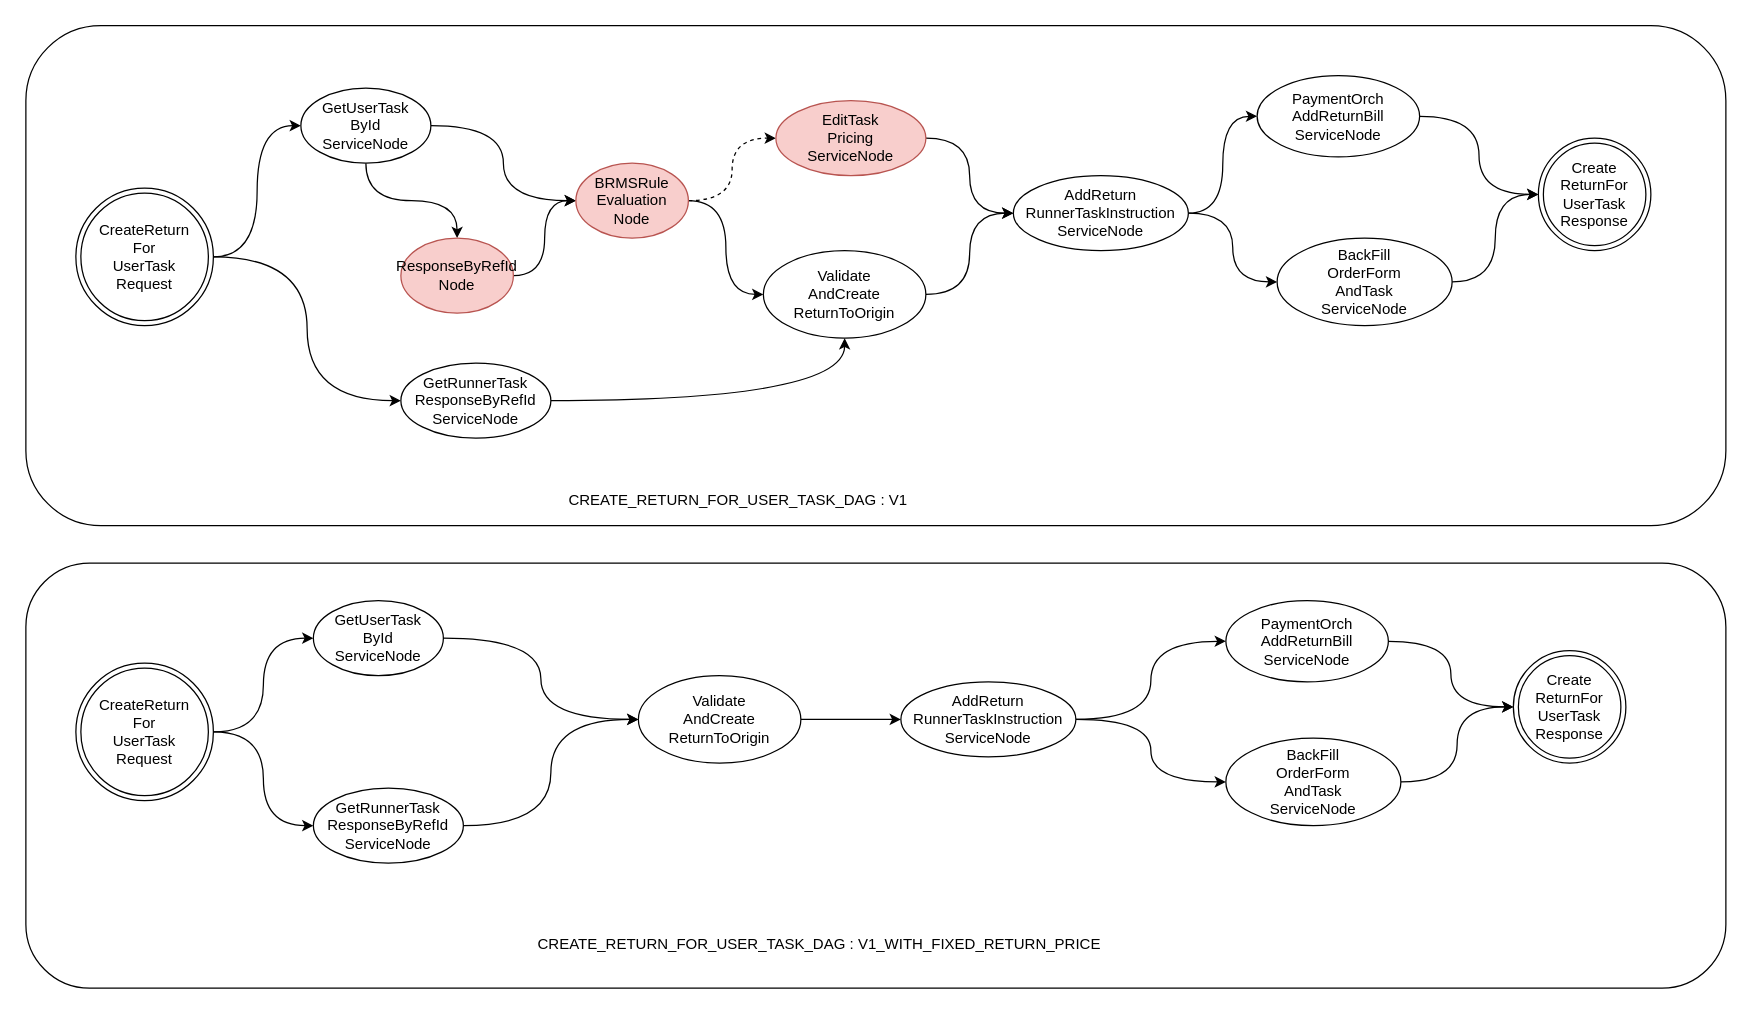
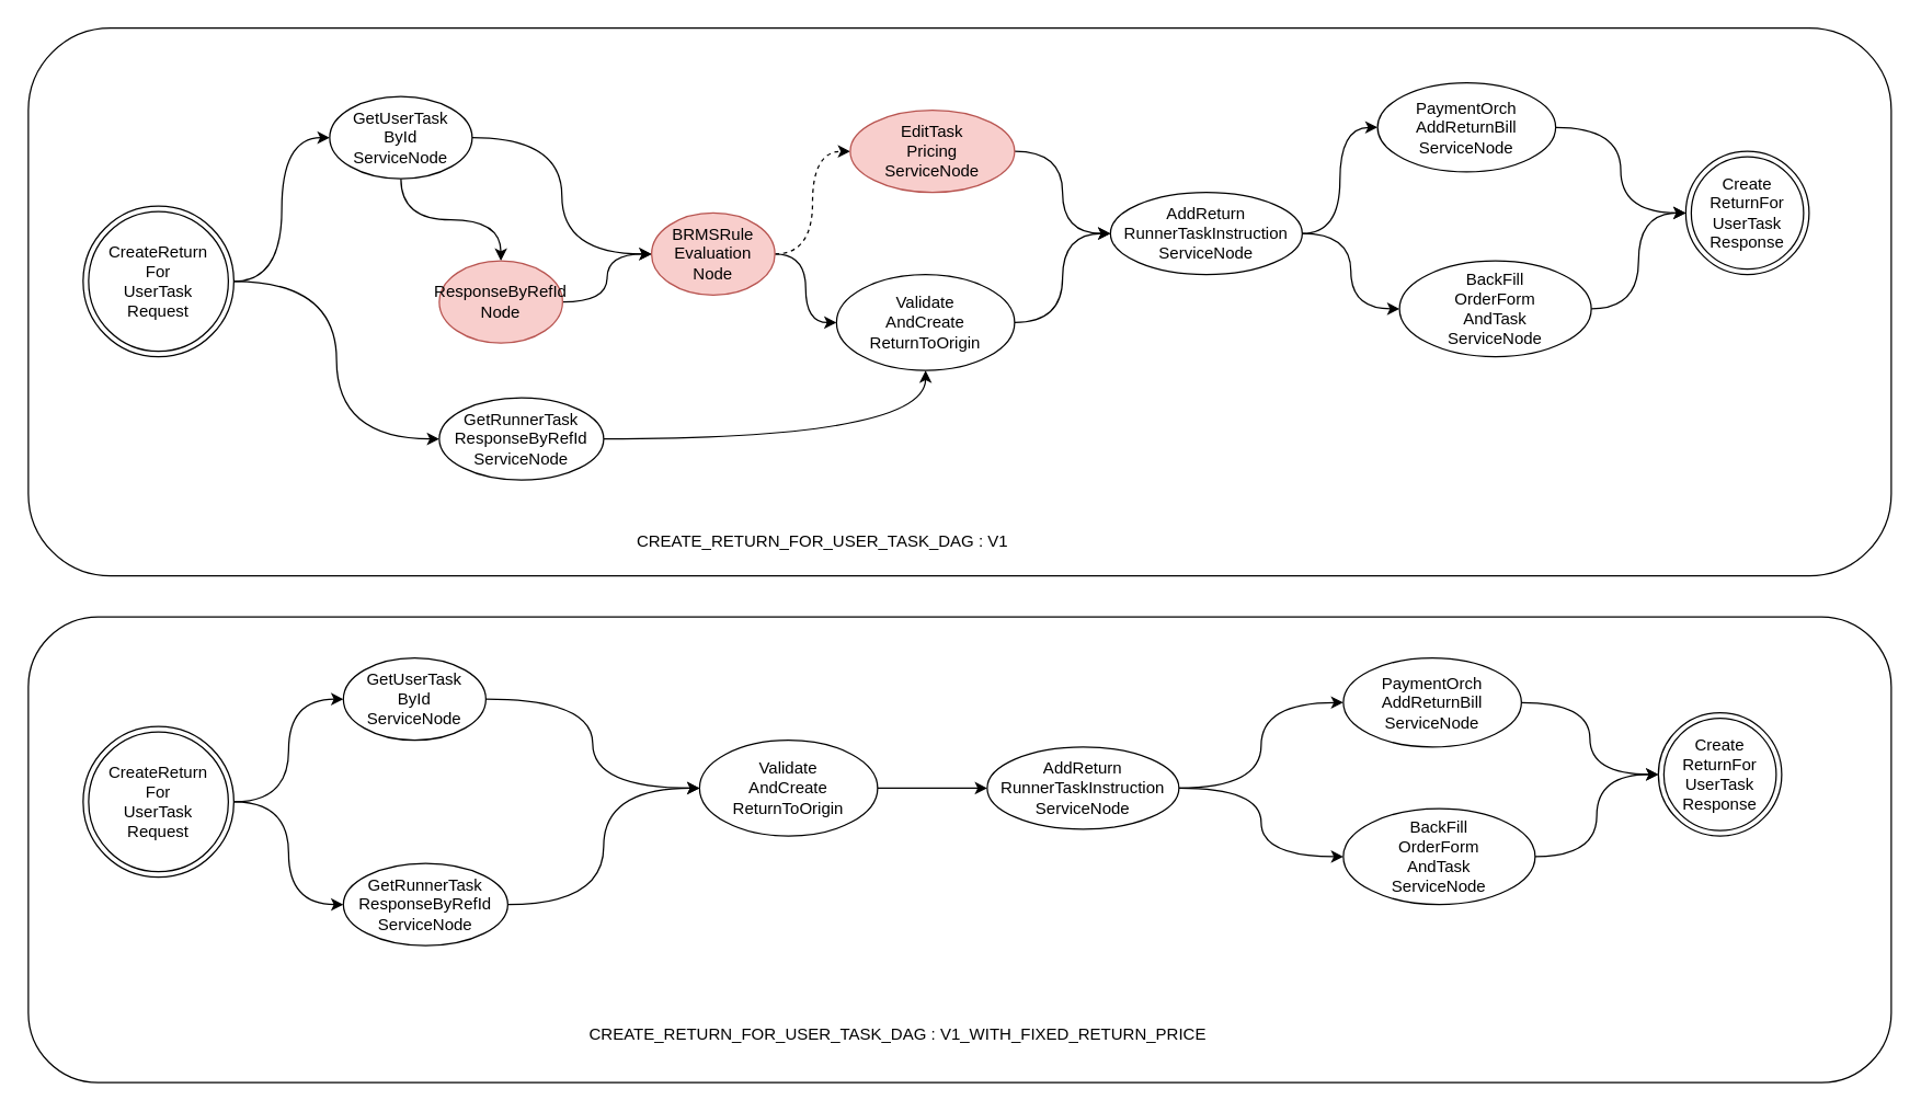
  <mxCell id="0" />
  <mxCell id="1" parent="0" />
  <mxCell id="2" value="" style="rounded=1;whiteSpace=wrap;html=1;fillColor=none;" vertex="1" parent="1"><mxGeometry x="20" y="450" width="1360" height="340" as="geometry" /></mxCell>
  <mxCell id="3" style="edgeStyle=orthogonalEdgeStyle;rounded=0;orthogonalLoop=1;jettySize=auto;html=1;exitX=1;exitY=0.5;exitDx=0;exitDy=0;entryX=0;entryY=0.5;entryDx=0;entryDy=0;curved=1;" edge="1" parent="1" source="5" target="8"><mxGeometry relative="1" as="geometry" /></mxCell>
  <mxCell id="4" style="edgeStyle=orthogonalEdgeStyle;rounded=0;orthogonalLoop=1;jettySize=auto;html=1;entryX=0;entryY=0.5;entryDx=0;entryDy=0;curved=1;" edge="1" parent="1" source="5" target="27"><mxGeometry relative="1" as="geometry" /></mxCell>
  <mxCell id="5" value="CreateReturn&lt;br&gt;For&lt;br&gt;UserTask&lt;br&gt;Request" style="ellipse;shape=doubleEllipse;whiteSpace=wrap;html=1;aspect=fixed;" vertex="1" parent="1"><mxGeometry x="60" y="150" width="110" height="110" as="geometry" /></mxCell>
  <mxCell id="6" style="edgeStyle=orthogonalEdgeStyle;curved=1;rounded=0;orthogonalLoop=1;jettySize=auto;html=1;exitX=1;exitY=0.5;exitDx=0;exitDy=0;entryX=0;entryY=0.5;entryDx=0;entryDy=0;" edge="1" parent="1" source="8" target="13"><mxGeometry relative="1" as="geometry" /></mxCell>
  <mxCell id="7" style="edgeStyle=orthogonalEdgeStyle;curved=1;rounded=0;orthogonalLoop=1;jettySize=auto;html=1;exitX=0.5;exitY=1;exitDx=0;exitDy=0;entryX=0.5;entryY=0;entryDx=0;entryDy=0;" edge="1" parent="1" source="8" target="10"><mxGeometry relative="1" as="geometry" /></mxCell>
  <mxCell id="8" value="GetUserTask&lt;br&gt;ById&lt;br&gt;ServiceNode" style="ellipse;whiteSpace=wrap;html=1;" vertex="1" parent="1"><mxGeometry x="240" y="70" width="104" height="60" as="geometry" /></mxCell>
  <mxCell id="9" style="edgeStyle=orthogonalEdgeStyle;curved=1;rounded=0;orthogonalLoop=1;jettySize=auto;html=1;exitX=1;exitY=0.5;exitDx=0;exitDy=0;entryX=0;entryY=0.5;entryDx=0;entryDy=0;" edge="1" parent="1" source="10" target="13"><mxGeometry relative="1" as="geometry"><mxPoint x="400" y="240" as="targetPoint" /></mxGeometry></mxCell>
  <mxCell id="10" value="ResponseByRefId&lt;br&gt;Node" style="ellipse;whiteSpace=wrap;html=1;fillColor=#f8cecc;strokeColor=#b85450;" vertex="1" parent="1"><mxGeometry x="320" y="190" width="90" height="60" as="geometry" /></mxCell>
  <mxCell id="11" style="edgeStyle=orthogonalEdgeStyle;curved=1;rounded=0;orthogonalLoop=1;jettySize=auto;html=1;entryX=0;entryY=0.5;entryDx=0;entryDy=0;dashed=1;" edge="1" parent="1" source="13" target="22"><mxGeometry relative="1" as="geometry" /></mxCell>
  <mxCell id="12" style="edgeStyle=orthogonalEdgeStyle;curved=1;rounded=0;orthogonalLoop=1;jettySize=auto;html=1;entryX=0;entryY=0.5;entryDx=0;entryDy=0;" edge="1" parent="1" source="13" target="20"><mxGeometry relative="1" as="geometry" /></mxCell>
- <mxCell id="13" value="BRMSRule&lt;br&gt;Evaluation&lt;br&gt;Node" style="ellipse;whiteSpace=wrap;html=1;fillColor=#f8cecc;strokeColor=#b85450;" vertex="1" parent="1"><mxGeometry x="460" y="130" width="90" height="60" as="geometry" /></mxCell>
+ <mxCell id="13" value="BRMSRule&lt;br&gt;Evaluation&lt;br&gt;Node" style="ellipse;whiteSpace=wrap;html=1;fillColor=#f8cecc;strokeColor=#b85450;" vertex="1" parent="1"><mxGeometry x="475" y="155" width="90" height="60" as="geometry" /></mxCell>
  <mxCell id="14" style="edgeStyle=orthogonalEdgeStyle;curved=1;rounded=0;orthogonalLoop=1;jettySize=auto;html=1;" edge="1" parent="1" source="15" target="25"><mxGeometry relative="1" as="geometry" /></mxCell>
  <mxCell id="15" value="BackFill&lt;br&gt;OrderForm&lt;br&gt;AndTask&lt;br&gt;ServiceNode" style="ellipse;whiteSpace=wrap;html=1;" vertex="1" parent="1"><mxGeometry x="1021" y="190" width="140" height="70" as="geometry" /></mxCell>
  <mxCell id="16" style="edgeStyle=orthogonalEdgeStyle;curved=1;rounded=0;orthogonalLoop=1;jettySize=auto;html=1;entryX=0;entryY=0.5;entryDx=0;entryDy=0;" edge="1" parent="1" source="18" target="24"><mxGeometry relative="1" as="geometry" /></mxCell>
  <mxCell id="17" style="edgeStyle=orthogonalEdgeStyle;curved=1;rounded=0;orthogonalLoop=1;jettySize=auto;html=1;entryX=0;entryY=0.5;entryDx=0;entryDy=0;" edge="1" parent="1" source="18" target="15"><mxGeometry relative="1" as="geometry" /></mxCell>
  <mxCell id="18" value="AddReturn&lt;br&gt;RunnerTaskInstruction&lt;br&gt;ServiceNode" style="ellipse;whiteSpace=wrap;html=1;" vertex="1" parent="1"><mxGeometry x="810" y="140" width="140" height="60" as="geometry" /></mxCell>
  <mxCell id="19" style="edgeStyle=orthogonalEdgeStyle;curved=1;rounded=0;orthogonalLoop=1;jettySize=auto;html=1;entryX=0;entryY=0.5;entryDx=0;entryDy=0;" edge="1" parent="1" source="20" target="18"><mxGeometry relative="1" as="geometry" /></mxCell>
  <mxCell id="20" value="Validate&lt;br&gt;AndCreate&lt;br&gt;ReturnToOrigin" style="ellipse;whiteSpace=wrap;html=1;" vertex="1" parent="1"><mxGeometry x="610" y="200" width="130" height="70" as="geometry" /></mxCell>
  <mxCell id="21" style="edgeStyle=orthogonalEdgeStyle;curved=1;rounded=0;orthogonalLoop=1;jettySize=auto;html=1;entryX=0;entryY=0.5;entryDx=0;entryDy=0;" edge="1" parent="1" source="22" target="18"><mxGeometry relative="1" as="geometry" /></mxCell>
  <mxCell id="22" value="EditTask&lt;br&gt;Pricing&lt;br&gt;ServiceNode" style="ellipse;whiteSpace=wrap;html=1;fillColor=#f8cecc;strokeColor=#b85450;" vertex="1" parent="1"><mxGeometry x="620" y="80" width="120" height="60" as="geometry" /></mxCell>
  <mxCell id="23" value="" style="edgeStyle=orthogonalEdgeStyle;curved=1;rounded=0;orthogonalLoop=1;jettySize=auto;html=1;" edge="1" parent="1" source="24" target="25"><mxGeometry relative="1" as="geometry" /></mxCell>
  <mxCell id="24" value="PaymentOrch&lt;br&gt;AddReturnBill&lt;br&gt;ServiceNode" style="ellipse;whiteSpace=wrap;html=1;" vertex="1" parent="1"><mxGeometry x="1005" y="60" width="130" height="65" as="geometry" /></mxCell>
  <mxCell id="25" value="Create&lt;br&gt;ReturnFor&lt;br&gt;UserTask&lt;br&gt;Response" style="ellipse;shape=doubleEllipse;whiteSpace=wrap;html=1;aspect=fixed;" vertex="1" parent="1"><mxGeometry x="1230" y="110" width="90" height="90" as="geometry" /></mxCell>
  <mxCell id="26" style="edgeStyle=orthogonalEdgeStyle;curved=1;rounded=0;orthogonalLoop=1;jettySize=auto;html=1;exitX=1;exitY=0.5;exitDx=0;exitDy=0;entryX=0.5;entryY=1;entryDx=0;entryDy=0;" edge="1" parent="1" source="27" target="20"><mxGeometry relative="1" as="geometry" /></mxCell>
  <mxCell id="27" value="GetRunnerTask&lt;br&gt;ResponseByRefId&lt;br&gt;ServiceNode" style="ellipse;whiteSpace=wrap;html=1;" vertex="1" parent="1"><mxGeometry x="320" y="290" width="120" height="60" as="geometry" /></mxCell>
  <mxCell id="28" style="edgeStyle=orthogonalEdgeStyle;rounded=0;orthogonalLoop=1;jettySize=auto;html=1;exitX=1;exitY=0.5;exitDx=0;exitDy=0;entryX=0;entryY=0.5;entryDx=0;entryDy=0;curved=1;" edge="1" parent="1" source="30" target="32"><mxGeometry relative="1" as="geometry" /></mxCell>
  <mxCell id="29" style="edgeStyle=orthogonalEdgeStyle;rounded=0;orthogonalLoop=1;jettySize=auto;html=1;entryX=0;entryY=0.5;entryDx=0;entryDy=0;curved=1;" edge="1" parent="1" source="30" target="45"><mxGeometry relative="1" as="geometry" /></mxCell>
  <mxCell id="30" value="CreateReturn&lt;br&gt;For&lt;br&gt;UserTask&lt;br&gt;Request" style="ellipse;shape=doubleEllipse;whiteSpace=wrap;html=1;aspect=fixed;" vertex="1" parent="1"><mxGeometry x="60" y="530" width="110" height="110" as="geometry" /></mxCell>
  <mxCell id="31" style="edgeStyle=orthogonalEdgeStyle;curved=1;rounded=0;orthogonalLoop=1;jettySize=auto;html=1;entryX=0;entryY=0.5;entryDx=0;entryDy=0;" edge="1" parent="1" source="32" target="39"><mxGeometry relative="1" as="geometry" /></mxCell>
  <mxCell id="32" value="GetUserTask&lt;br&gt;ById&lt;br&gt;ServiceNode" style="ellipse;whiteSpace=wrap;html=1;" vertex="1" parent="1"><mxGeometry x="250" y="480" width="104" height="60" as="geometry" /></mxCell>
  <mxCell id="33" style="edgeStyle=orthogonalEdgeStyle;curved=1;rounded=0;orthogonalLoop=1;jettySize=auto;html=1;" edge="1" parent="1" source="34" target="42"><mxGeometry relative="1" as="geometry" /></mxCell>
  <mxCell id="34" value="BackFill&lt;br&gt;OrderForm&lt;br&gt;AndTask&lt;br&gt;ServiceNode" style="ellipse;whiteSpace=wrap;html=1;" vertex="1" parent="1"><mxGeometry x="980" y="590" width="140" height="70" as="geometry" /></mxCell>
  <mxCell id="35" style="edgeStyle=orthogonalEdgeStyle;curved=1;rounded=0;orthogonalLoop=1;jettySize=auto;html=1;entryX=0;entryY=0.5;entryDx=0;entryDy=0;" edge="1" parent="1" source="37" target="41"><mxGeometry relative="1" as="geometry" /></mxCell>
  <mxCell id="36" style="edgeStyle=orthogonalEdgeStyle;curved=1;rounded=0;orthogonalLoop=1;jettySize=auto;html=1;entryX=0;entryY=0.5;entryDx=0;entryDy=0;" edge="1" parent="1" source="37" target="34"><mxGeometry relative="1" as="geometry" /></mxCell>
  <mxCell id="37" value="AddReturn&lt;br&gt;RunnerTaskInstruction&lt;br&gt;ServiceNode" style="ellipse;whiteSpace=wrap;html=1;" vertex="1" parent="1"><mxGeometry x="720" y="545" width="140" height="60" as="geometry" /></mxCell>
  <mxCell id="38" style="edgeStyle=orthogonalEdgeStyle;curved=1;rounded=0;orthogonalLoop=1;jettySize=auto;html=1;entryX=0;entryY=0.5;entryDx=0;entryDy=0;" edge="1" parent="1" source="39" target="37"><mxGeometry relative="1" as="geometry" /></mxCell>
  <mxCell id="39" value="Validate&lt;br&gt;AndCreate&lt;br&gt;ReturnToOrigin" style="ellipse;whiteSpace=wrap;html=1;" vertex="1" parent="1"><mxGeometry x="510" y="540" width="130" height="70" as="geometry" /></mxCell>
  <mxCell id="40" value="" style="edgeStyle=orthogonalEdgeStyle;curved=1;rounded=0;orthogonalLoop=1;jettySize=auto;html=1;" edge="1" parent="1" source="41" target="42"><mxGeometry relative="1" as="geometry" /></mxCell>
  <mxCell id="41" value="PaymentOrch&lt;br&gt;AddReturnBill&lt;br&gt;ServiceNode" style="ellipse;whiteSpace=wrap;html=1;" vertex="1" parent="1"><mxGeometry x="980" y="480" width="130" height="65" as="geometry" /></mxCell>
  <mxCell id="42" value="Create&lt;br&gt;ReturnFor&lt;br&gt;UserTask&lt;br&gt;Response" style="ellipse;shape=doubleEllipse;whiteSpace=wrap;html=1;aspect=fixed;" vertex="1" parent="1"><mxGeometry x="1210" y="520" width="90" height="90" as="geometry" /></mxCell>
  <mxCell id="43" style="edgeStyle=orthogonalEdgeStyle;curved=1;rounded=0;orthogonalLoop=1;jettySize=auto;html=1;entryX=0;entryY=0.5;entryDx=0;entryDy=0;" edge="1" parent="1" source="45" target="39"><mxGeometry relative="1" as="geometry" /></mxCell>
  <mxCell id="44" value="" style="rounded=1;whiteSpace=wrap;html=1;fillColor=none;" vertex="1" parent="1"><mxGeometry x="20" y="20" width="1360" height="400" as="geometry" /></mxCell>
  <mxCell id="45" value="GetRunnerTask&lt;br&gt;ResponseByRefId&lt;br&gt;ServiceNode" style="ellipse;whiteSpace=wrap;html=1;" vertex="1" parent="1"><mxGeometry x="250" y="630" width="120" height="60" as="geometry" /></mxCell>
- <mxCell id="46" value="CREATE_RETURN_FOR_USER_TASK_DAG : V1" style="text;html=1;align=center;verticalAlign=middle;whiteSpace=wrap;rounded=0;fillColor=default;" vertex="1" parent="1"><mxGeometry x="380" y="385" width="420" height="30" as="geometry" /></mxCell>
+ <mxCell id="46" value="CREATE_RETURN_FOR_USER_TASK_DAG : V1" style="text;html=1;align=center;verticalAlign=middle;whiteSpace=wrap;rounded=0;fillColor=default;" vertex="1" parent="1"><mxGeometry x="390" y="380" width="420" height="30" as="geometry" /></mxCell>
  <mxCell id="47" value="CREATE_RETURN_FOR_USER_TASK_DAG :&amp;nbsp;V1_WITH_FIXED_RETURN_PRICE" style="text;html=1;strokeColor=none;fillColor=default;align=center;verticalAlign=middle;whiteSpace=wrap;rounded=0;" vertex="1" parent="1"><mxGeometry x="390" y="740" width="530" height="30" as="geometry" /></mxCell>
